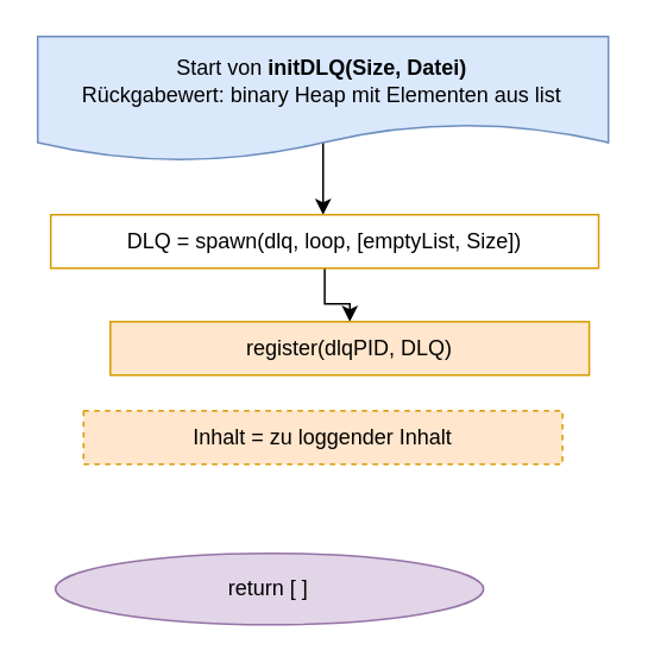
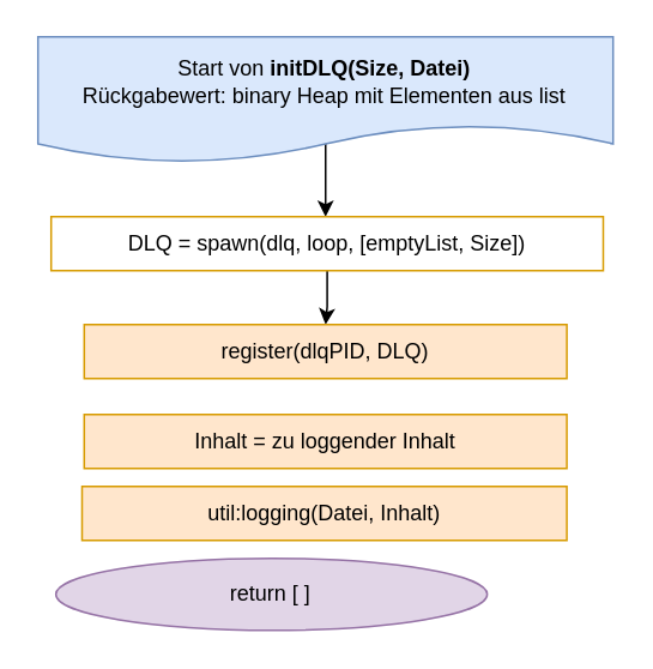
  <mxCell id="0" />
  <mxCell id="1" parent="0" />
  <mxCell id="2" style="edgeStyle=orthogonalEdgeStyle;rounded=0;orthogonalLoop=1;jettySize=auto;html=1;exitX=0.5;exitY=0;exitDx=0;exitDy=0;" parent="1" source="3" edge="1"><mxGeometry relative="1" as="geometry"><Array as="points"><mxPoint x="180.65" y="40" /><mxPoint x="180.65" y="40" /></Array><mxPoint x="180.5" y="120.007" as="targetPoint" /></mxGeometry></mxCell>
  <mxCell id="3" value="Start von &lt;b&gt;initDLQ(Size, Datei)&lt;/b&gt;&lt;br&gt;Rückgabewert: binary Heap mit Elementen aus list" style="shape=document;whiteSpace=wrap;html=1;boundedLbl=1;fillColor=#dae8fc;strokeColor=#6c8ebf;" parent="1" vertex="1"><mxGeometry x="20.47" y="20" width="320" height="70" as="geometry" /></mxCell>
  <mxCell id="4" value="return [ ]" style="ellipse;whiteSpace=wrap;html=1;rounded=0;fillColor=#e1d5e7;strokeColor=#9673a6;" parent="1" vertex="1"><mxGeometry x="30.44" y="310" width="240" height="40" as="geometry" /></mxCell>
  <mxCell id="5" style="edgeStyle=orthogonalEdgeStyle;rounded=0;orthogonalLoop=1;jettySize=auto;html=1;exitX=0.5;exitY=1;exitDx=0;exitDy=0;" parent="1" source="6" target="7" edge="1"><mxGeometry relative="1" as="geometry" /></mxCell>
  <mxCell id="6" value="DLQ = spawn(dlq, loop, [emptyList, Size])" style="rounded=0;whiteSpace=wrap;html=1;fillColor=#ffffff;strokeColor=#d79b00;" parent="1" vertex="1"><mxGeometry x="27.8" y="120" width="307.2" height="30" as="geometry" /></mxCell>
- <mxCell id="7" value="register(dlqPID, DLQ)" style="rounded=0;whiteSpace=wrap;html=1;fillColor=#ffe6cc;strokeColor=#d79b00;" parent="1" vertex="1"><mxGeometry x="61.21" y="180" width="268.53" height="30" as="geometry" /></mxCell>
- <mxCell id="8" value="Inhalt = zu loggender Inhalt" style="rounded=0;whiteSpace=wrap;html=1;fillColor=#ffe6cc;strokeColor=#d79b00;dashed=1;" vertex="1" parent="1"><mxGeometry x="46.2" y="230" width="268.53" height="30" as="geometry" /></mxCell>
+ <mxCell id="7" value="register(dlqPID, DLQ)" style="rounded=0;whiteSpace=wrap;html=1;fillColor=#ffe6cc;strokeColor=#d79b00;" parent="1" vertex="1"><mxGeometry x="46.21" y="180" width="268.53" height="30" as="geometry" /></mxCell>
+ <mxCell id="8" value="Inhalt = zu loggender Inhalt" style="rounded=0;whiteSpace=wrap;html=1;fillColor=#ffe6cc;strokeColor=#d79b00;" vertex="1" parent="1"><mxGeometry x="46.2" y="230" width="268.53" height="30" as="geometry" /></mxCell>
+ <mxCell id="9" value="util:logging(Datei, Inhalt)" style="rounded=0;whiteSpace=wrap;html=1;fillColor=#ffe6cc;strokeColor=#d79b00;" vertex="1" parent="1"><mxGeometry x="45" y="270" width="269.73" height="30" as="geometry" /></mxCell>
